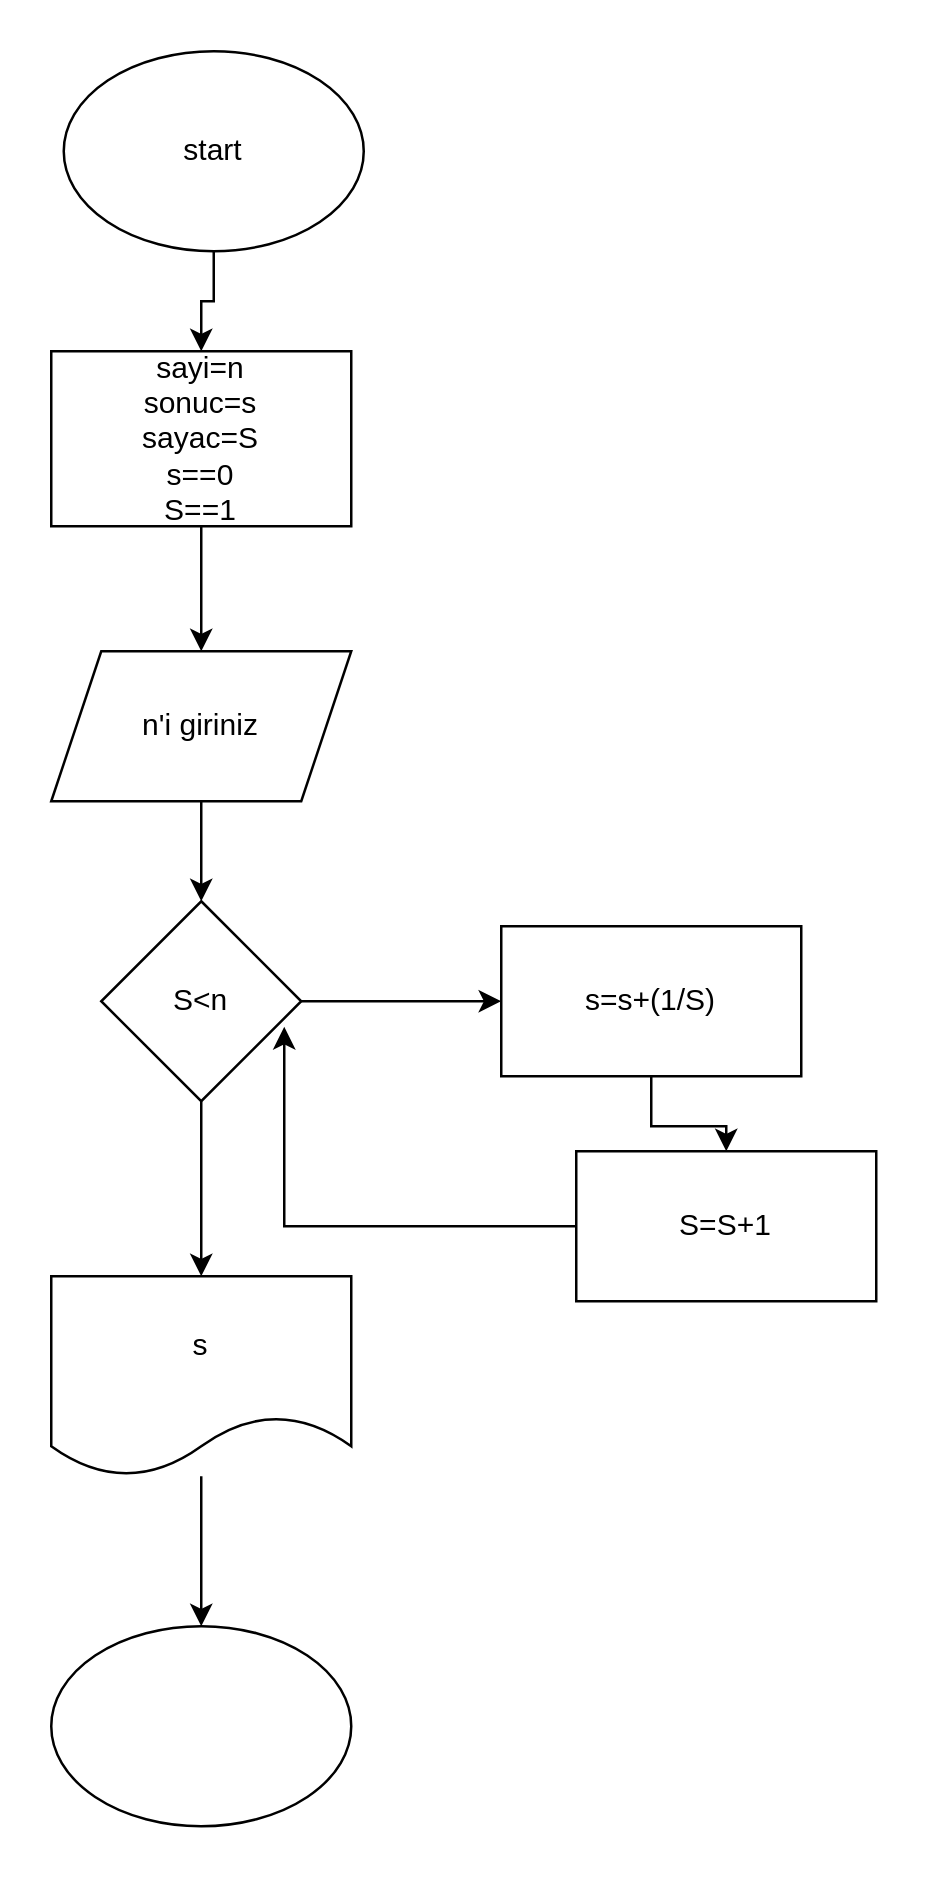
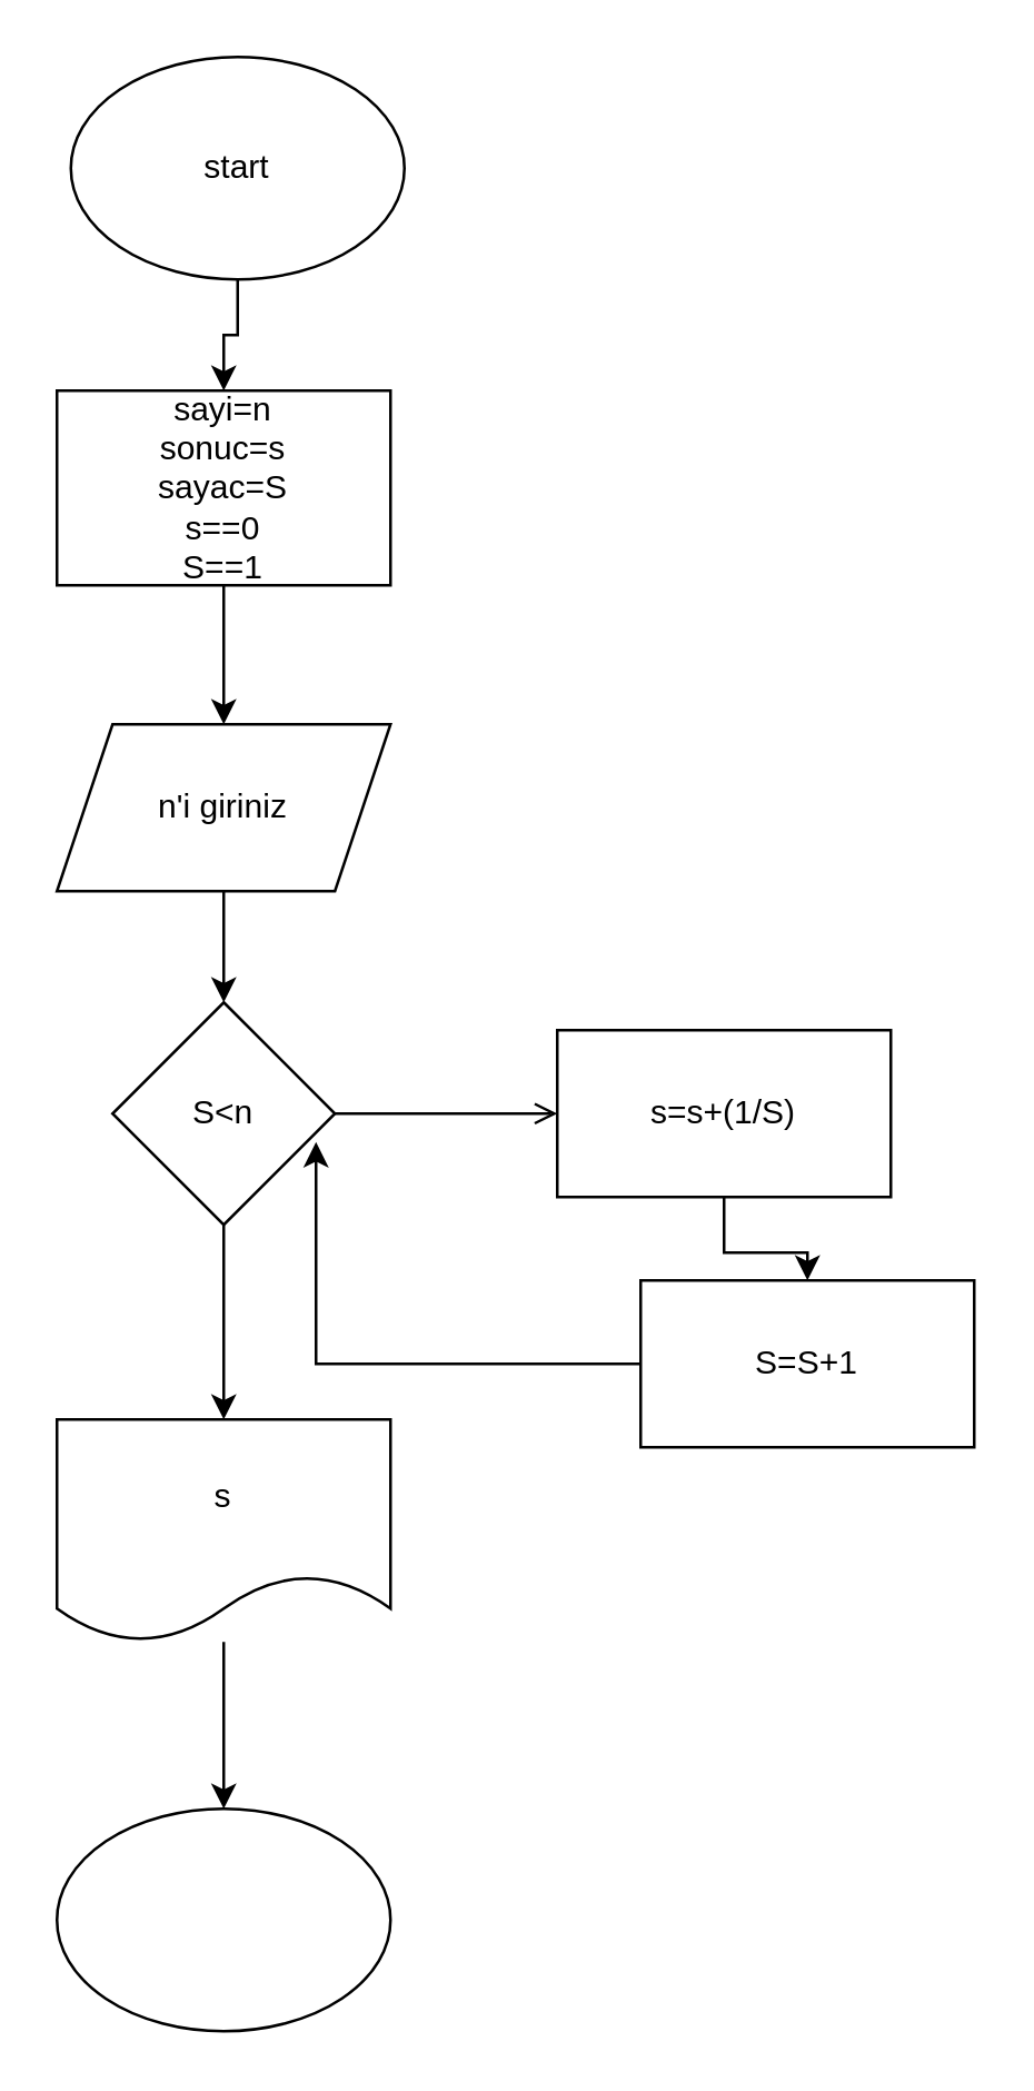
  <mxCell id="0" />
  <mxCell id="1" parent="0" />
  <mxCell id="2" style="edgeStyle=orthogonalEdgeStyle;rounded=0;orthogonalLoop=1;jettySize=auto;html=1;" edge="1" parent="1" source="3" target="5"><mxGeometry relative="1" as="geometry"><mxPoint x="80" y="160" as="targetPoint" /></mxGeometry></mxCell>
  <mxCell id="3" value="start" style="ellipse;whiteSpace=wrap;html=1;" vertex="1" parent="1"><mxGeometry x="25" y="20" width="120" height="80" as="geometry" /></mxCell>
  <mxCell id="4" style="edgeStyle=orthogonalEdgeStyle;rounded=0;orthogonalLoop=1;jettySize=auto;html=1;" edge="1" parent="1" source="5" target="7"><mxGeometry relative="1" as="geometry"><mxPoint x="80" y="290" as="targetPoint" /></mxGeometry></mxCell>
  <mxCell id="5" value="sayi=n&lt;br&gt;sonuc=s&lt;br&gt;sayac=S&lt;br&gt;s==0&lt;br&gt;S==1" style="rounded=0;whiteSpace=wrap;html=1;" vertex="1" parent="1"><mxGeometry x="20" y="140" width="120" height="70" as="geometry" /></mxCell>
  <mxCell id="6" style="edgeStyle=orthogonalEdgeStyle;rounded=0;orthogonalLoop=1;jettySize=auto;html=1;" edge="1" parent="1" source="7" target="10"><mxGeometry relative="1" as="geometry"><mxPoint x="80" y="400" as="targetPoint" /></mxGeometry></mxCell>
  <mxCell id="7" value="n'i giriniz" style="shape=parallelogram;perimeter=parallelogramPerimeter;whiteSpace=wrap;html=1;fixedSize=1;" vertex="1" parent="1"><mxGeometry x="20" y="260" width="120" height="60" as="geometry" /></mxCell>
- <mxCell id="8" style="edgeStyle=orthogonalEdgeStyle;rounded=0;orthogonalLoop=1;jettySize=auto;html=1;" edge="1" parent="1" source="10" target="12"><mxGeometry relative="1" as="geometry"><mxPoint x="290" y="400" as="targetPoint" /></mxGeometry></mxCell>
+ <mxCell id="8" style="edgeStyle=orthogonalEdgeStyle;rounded=0;orthogonalLoop=1;jettySize=auto;html=1;endArrow=open;" edge="1" parent="1" source="10" target="12"><mxGeometry relative="1" as="geometry"><mxPoint x="290" y="400" as="targetPoint" /></mxGeometry></mxCell>
  <mxCell id="9" style="edgeStyle=orthogonalEdgeStyle;rounded=0;orthogonalLoop=1;jettySize=auto;html=1;" edge="1" parent="1" source="10" target="16"><mxGeometry relative="1" as="geometry"><mxPoint x="80" y="550" as="targetPoint" /></mxGeometry></mxCell>
  <mxCell id="10" value="S&amp;lt;n" style="rhombus;whiteSpace=wrap;html=1;" vertex="1" parent="1"><mxGeometry x="40" y="360" width="80" height="80" as="geometry" /></mxCell>
  <mxCell id="11" style="edgeStyle=orthogonalEdgeStyle;rounded=0;orthogonalLoop=1;jettySize=auto;html=1;" edge="1" parent="1" source="12" target="13"><mxGeometry relative="1" as="geometry"><mxPoint x="290" y="490" as="targetPoint" /></mxGeometry></mxCell>
  <mxCell id="12" value="s=s+(1/S)" style="rounded=0;whiteSpace=wrap;html=1;" vertex="1" parent="1"><mxGeometry x="200" y="370" width="120" height="60" as="geometry" /></mxCell>
  <mxCell id="13" value="S=S+1" style="rounded=0;whiteSpace=wrap;html=1;" vertex="1" parent="1"><mxGeometry x="230" y="460" width="120" height="60" as="geometry" /></mxCell>
  <mxCell id="14" style="edgeStyle=orthogonalEdgeStyle;rounded=0;orthogonalLoop=1;jettySize=auto;html=1;entryX=0.915;entryY=0.628;entryDx=0;entryDy=0;entryPerimeter=0;" edge="1" parent="1" source="13" target="10"><mxGeometry relative="1" as="geometry" /></mxCell>
  <mxCell id="15" style="edgeStyle=orthogonalEdgeStyle;rounded=0;orthogonalLoop=1;jettySize=auto;html=1;" edge="1" parent="1" source="16"><mxGeometry relative="1" as="geometry"><mxPoint x="80" y="650" as="targetPoint" /></mxGeometry></mxCell>
  <mxCell id="16" value="s" style="shape=document;whiteSpace=wrap;html=1;boundedLbl=1;" vertex="1" parent="1"><mxGeometry x="20" y="510" width="120" height="80" as="geometry" /></mxCell>
  <mxCell id="17" value="" style="ellipse;whiteSpace=wrap;html=1;" vertex="1" parent="1"><mxGeometry x="20" y="650" width="120" height="80" as="geometry" /></mxCell>
